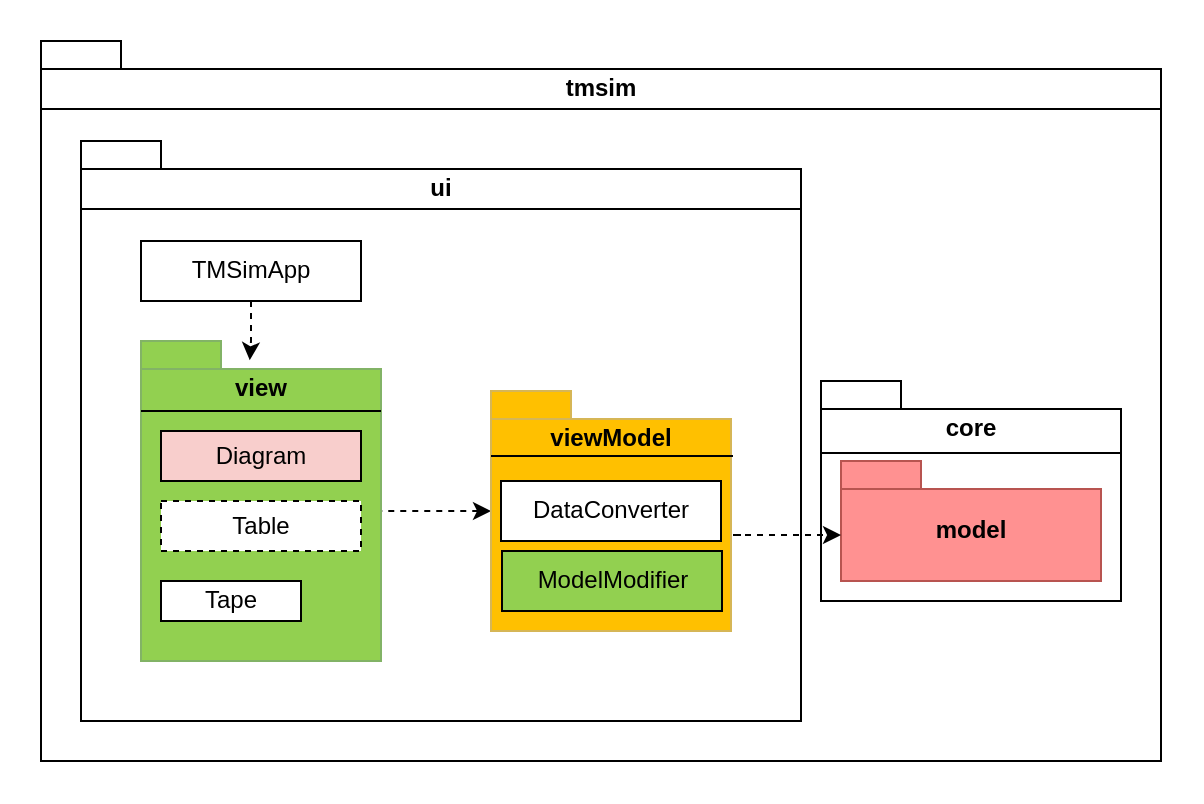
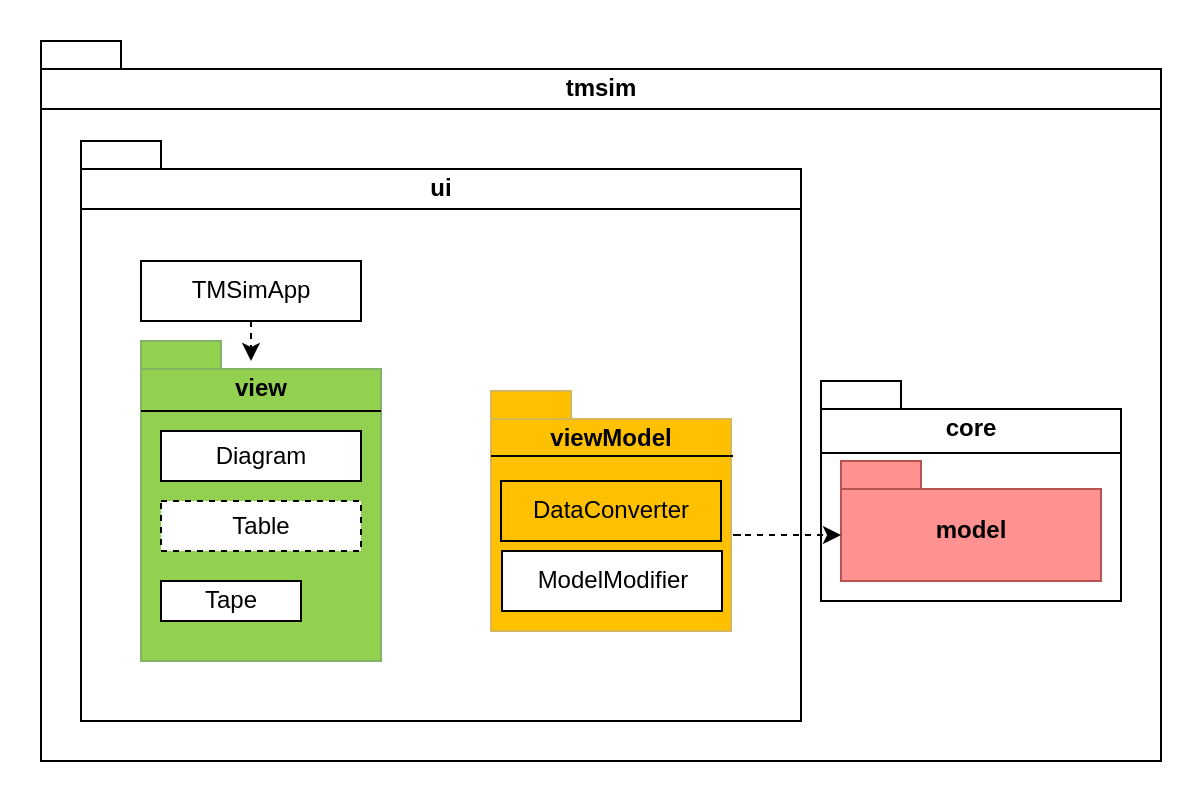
  <mxCell id="0" />
  <mxCell id="1" parent="0" />
  <mxCell id="2" value="tmsim" style="shape=folder;fontStyle=1;spacingTop=10;tabWidth=40;tabHeight=14;tabPosition=left;html=1;align=center;verticalAlign=top;" parent="1" vertex="1"><mxGeometry y="20" width="560" height="360" as="geometry" x="20" /></mxCell>
  <mxCell id="3" value="" style="line;strokeWidth=1;fillColor=none;align=left;verticalAlign=middle;spacingTop=-1;spacingLeft=3;spacingRight=3;rotatable=0;labelPosition=right;points=[];portConstraint=eastwest;" parent="1" vertex="1"><mxGeometry y="50" width="560" height="8" as="geometry" x="20" /></mxCell>
  <mxCell id="4" value="ui" style="shape=folder;fontStyle=1;spacingTop=10;tabWidth=40;tabHeight=14;tabPosition=left;html=1;verticalAlign=top;" parent="1" vertex="1"><mxGeometry x="40" y="70" width="360" height="290" as="geometry" /></mxCell>
  <mxCell id="5" value="" style="line;strokeWidth=1;fillColor=none;align=left;verticalAlign=middle;spacingTop=-1;spacingLeft=3;spacingRight=3;rotatable=0;labelPosition=right;points=[];portConstraint=eastwest;" parent="1" vertex="1"><mxGeometry x="40" y="100" width="360" height="8" as="geometry" /></mxCell>
- <mxCell id="6" style="edgeStyle=orthogonalEdgeStyle;rounded=0;orthogonalLoop=1;jettySize=auto;html=1;entryX=0;entryY=0;entryDx=120;entryDy=87;entryPerimeter=0;dashed=1;endArrow=none;endFill=0;startArrow=classic;startFill=1;" parent="1" source="7" target="11" edge="1"><mxGeometry relative="1" as="geometry"><Array as="points"><mxPoint x="190" y="255" /></Array></mxGeometry></mxCell>
  <mxCell id="7" value="viewModel" style="shape=folder;fontStyle=1;spacingTop=10;tabWidth=40;tabHeight=14;tabPosition=left;html=1;verticalAlign=top;fillColor=#ffc000;strokeColor=#d6b656;" parent="1" vertex="1"><mxGeometry x="245" y="195" width="120" height="120" as="geometry" /></mxCell>
  <mxCell id="8" style="edgeStyle=orthogonalEdgeStyle;rounded=0;orthogonalLoop=1;jettySize=auto;html=1;entryX=0.453;entryY=0.06;entryDx=0;entryDy=0;entryPerimeter=0;dashed=1;startArrow=none;startFill=0;endArrow=classic;endFill=1;" parent="1" source="9" target="11" edge="1"><mxGeometry relative="1" as="geometry" /></mxCell>
- <mxCell id="9" value="TMSimApp" style="html=1;" parent="1" vertex="1"><mxGeometry x="70" y="120" width="110" height="30" as="geometry" /></mxCell>
- <mxCell id="10" value="DataConverter" style="html=1;" parent="1" vertex="1"><mxGeometry x="250" y="240" width="110" height="30" as="geometry" /></mxCell>
+ <mxCell id="9" value="TMSimApp" style="html=1;" parent="1" vertex="1"><mxGeometry x="70" y="130" width="110" height="30" as="geometry" /></mxCell>
+ <mxCell id="10" value="DataConverter" style="html=1;fillColor=#ffc000;" parent="1" vertex="1"><mxGeometry x="250" y="240" width="110" height="30" as="geometry" /></mxCell>
  <mxCell id="11" value="view" style="shape=folder;fontStyle=1;spacingTop=10;tabWidth=40;tabHeight=14;tabPosition=left;html=1;verticalAlign=top;labelBackgroundColor=none;fillColor=#92d050;strokeColor=#82b366;" parent="1" vertex="1"><mxGeometry x="70" y="170" width="120" height="160" as="geometry" /></mxCell>
  <mxCell id="12" value="" style="line;strokeWidth=1;fillColor=none;align=left;verticalAlign=middle;spacingTop=-1;spacingLeft=3;spacingRight=3;rotatable=0;labelPosition=right;points=[];portConstraint=eastwest;" parent="1" vertex="1"><mxGeometry x="70" y="201" width="120" height="8" as="geometry" /></mxCell>
- <mxCell id="13" value="Diagram" style="html=1;fillColor=#f8cecc;" parent="1" vertex="1"><mxGeometry x="80" y="215" width="100" height="25" as="geometry" /></mxCell>
+ <mxCell id="13" value="Diagram" style="html=1;" parent="1" vertex="1"><mxGeometry x="80" y="215" width="100" height="25" as="geometry" /></mxCell>
  <mxCell id="14" value="Table" style="html=1;dashed=1;" parent="1" vertex="1"><mxGeometry x="80" y="250" width="100" height="25" as="geometry" /></mxCell>
  <mxCell id="15" value="Tape" style="html=1;" parent="1" vertex="1"><mxGeometry x="80" y="290" width="70" height="20" as="geometry" /></mxCell>
  <mxCell id="16" value="" style="line;strokeWidth=1;fillColor=none;align=left;verticalAlign=middle;spacingTop=-1;spacingLeft=3;spacingRight=3;rotatable=0;labelPosition=right;points=[];portConstraint=eastwest;labelBackgroundColor=none;" parent="1" vertex="1"><mxGeometry x="245" y="223.5" width="121" height="8" as="geometry" /></mxCell>
- <mxCell id="17" value="ModelModifier" style="html=1;fillColor=#92d050;" vertex="1" parent="1"><mxGeometry x="250.5" y="275" width="110" height="30" as="geometry" /></mxCell>
+ <mxCell id="17" value="ModelModifier" style="html=1;" vertex="1" parent="1"><mxGeometry x="250.5" y="275" width="110" height="30" as="geometry" /></mxCell>
  <mxCell id="18" value="core" style="shape=folder;fontStyle=1;spacingTop=10;tabWidth=40;tabHeight=14;tabPosition=left;html=1;verticalAlign=top;" vertex="1" parent="1"><mxGeometry x="410" y="190" width="150" height="110" as="geometry" /></mxCell>
  <mxCell id="19" value="model" style="shape=folder;fontStyle=1;spacingTop=10;tabWidth=40;tabHeight=14;tabPosition=left;html=1;fillColor=#ff9191;strokeColor=#b85450;" parent="1" vertex="1"><mxGeometry x="420" y="230" width="130" height="60" as="geometry" /></mxCell>
  <mxCell id="20" style="edgeStyle=orthogonalEdgeStyle;rounded=0;orthogonalLoop=1;jettySize=auto;html=1;entryX=0;entryY=0;entryDx=0;entryDy=37;entryPerimeter=0;dashed=1;startArrow=none;startFill=0;endArrow=classic;endFill=1;" parent="1" target="19" edge="1"><mxGeometry relative="1" as="geometry"><mxPoint x="370" y="267" as="sourcePoint" /><Array as="points"><mxPoint x="365" y="267" /></Array></mxGeometry></mxCell>
  <mxCell id="21" value="" style="line;strokeWidth=1;fillColor=none;align=left;verticalAlign=middle;spacingTop=-1;spacingLeft=3;spacingRight=3;rotatable=0;labelPosition=right;points=[];portConstraint=eastwest;" vertex="1" parent="1"><mxGeometry x="410" y="222" width="150" height="8" as="geometry" /></mxCell>
